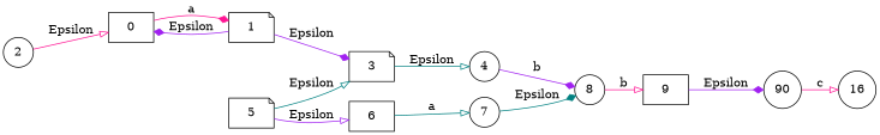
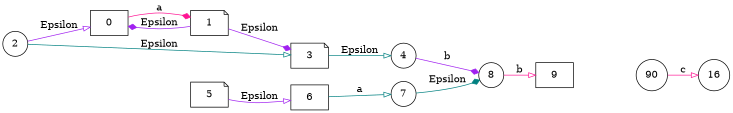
  digraph {
    rankdir=LR
    node [shape=circle]
    edge [arrowhead=onormal color=purple]
    n1 [label=2]
    n2 [label=0 shape=box]
    n3 [label=3 shape=note]
    n4 [label=1 shape=note]
    n5 [label=4]
    n6 [label=8]
    n7 [label=5 shape=note]
    n8 [label=6 shape=box]
    n9 [label=7]
    n10 [label=9 shape=box]
    n11 [label=90]
    n12 [label=16]
-   n1 -> n2 [color=deeppink label=Epsilon]
-   n7 -> n3 [color=teal label=Epsilon]
+   n1 -> n2 [label=Epsilon]
+   n1 -> n3 [color=teal label=Epsilon]
    n2 -> n4 [arrowhead=diamond color=deeppink label=a]
    n3 -> n5 [color=teal label=Epsilon]
    n4 -> n2 [arrowhead=diamond label=Epsilon]
    n4 -> n3 [arrowhead=diamond label=Epsilon]
    n5 -> n6 [arrowhead=diamond label=b]
    n6 -> n10 [color=deeppink label=b]
    n7 -> n8 [label=Epsilon]
    n8 -> n9 [color=teal label=a]
    n9 -> n6 [arrowhead=diamond color=teal label=Epsilon]
-   n10 -> n11 [arrowhead=diamond label=Epsilon]
    n11 -> n12 [color=deeppink label=c]
  }
